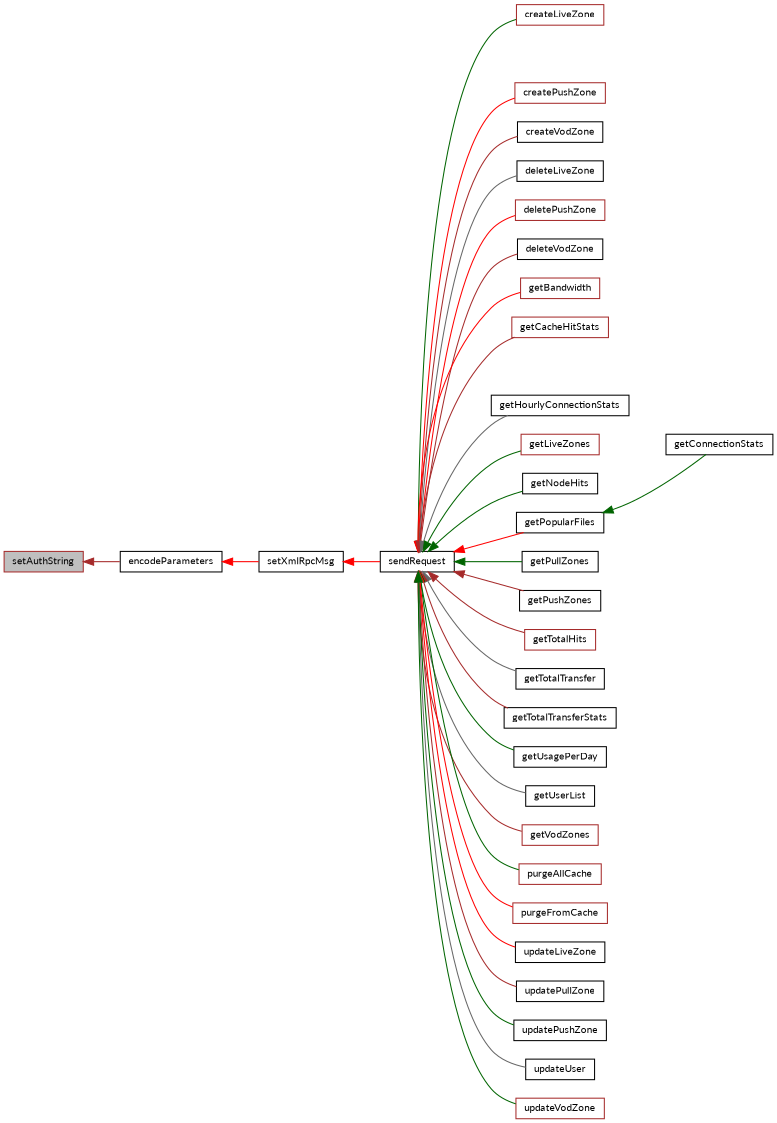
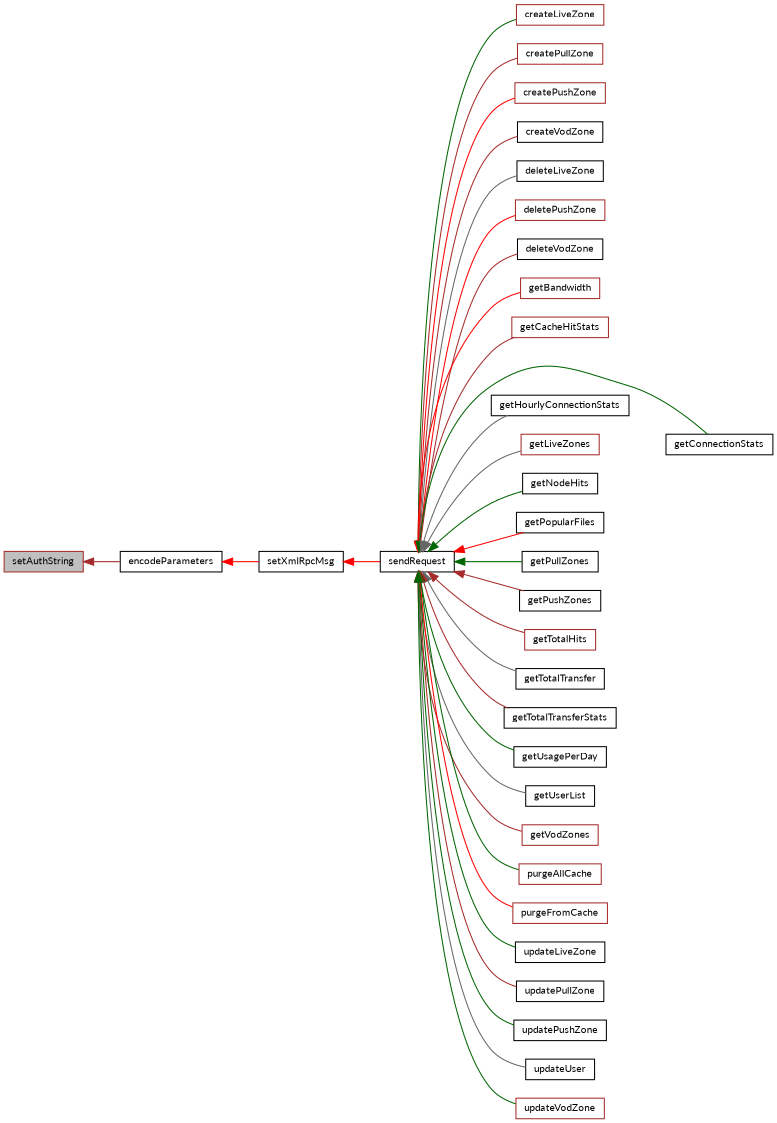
  digraph {
    fontname=Lato
    rankdir=LR
    node [color=black fillcolor=white fontname=Lato fontsize=10 shape=record style=filled]
    edge [color=brown dir=back fontname=Lato fontsize=10 labelfontname=Helvetica labelfontsize=10 style=solid]
    n1 [color=brown fillcolor=grey75 fontcolor=black height=0.2 label=setAuthString width=0.4]
    n2 [height=0.2 label=encodeParameters width=0.4]
    n3 [height=0.2 label=setXmlRpcMsg width=0.4]
    n4 [height=0.2 label=sendRequest width=0.4]
    n5 [color=brown height=0.2 label=createLiveZone width=0.4]
+   n6 [color=brown height=0.2 label=createPullZone width=0.4]
    n7 [color=brown height=0.2 label=createPushZone width=0.4]
    n8 [height=0.2 label=createVodZone width=0.4]
    n9 [height=0.2 label=deleteLiveZone width=0.4]
    n10 [color=brown height=0.2 label=deletePushZone width=0.4]
    n11 [height=0.2 label=deleteVodZone width=0.4]
    n12 [color=brown height=0.2 label=getBandwidth width=0.4]
    n13 [color=brown height=0.2 label=getCacheHitStats width=0.4]
    n14 [height=0.2 label=getConnectionStats width=0.4]
    n15 [height=0.2 label=getHourlyConnectionStats width=0.4]
    n16 [color=brown height=0.2 label=getLiveZones width=0.4]
    n17 [height=0.2 label=getNodeHits width=0.4]
    n18 [height=0.2 label=getPopularFiles width=0.4]
    n19 [height=0.2 label=getPullZones width=0.4]
    n20 [height=0.2 label=getPushZones width=0.4]
    n21 [color=brown height=0.2 label=getTotalHits width=0.4]
    n22 [height=0.2 label=getTotalTransfer width=0.4]
    n23 [height=0.2 label=getTotalTransferStats width=0.4]
    n24 [height=0.2 label=getUsagePerDay width=0.4]
    n25 [height=0.2 label=getUserList width=0.4]
    n26 [color=brown height=0.2 label=getVodZones width=0.4]
    n27 [color=brown height=0.2 label=purgeAllCache width=0.4]
    n28 [color=brown height=0.2 label=purgeFromCache width=0.4]
    n29 [height=0.2 label=updateLiveZone width=0.4]
    n30 [height=0.2 label=updatePullZone width=0.4]
    n31 [height=0.2 label=updatePushZone width=0.4]
    n32 [height=0.2 label=updateUser width=0.4]
    n33 [color=brown height=0.2 label=updateVodZone width=0.4]
    n1 -> n2
    n2 -> n3 [color=red]
    n3 -> n4 [color=red]
    n4 -> n5 [color=darkgreen]
+   n4 -> n6
    n4 -> n7 [color=red]
    n4 -> n8
    n4 -> n9 [color=gray40]
    n4 -> n10 [color=red]
    n4 -> n11
    n4 -> n12 [color=red]
    n4 -> n13
-   n18 -> n14 [color=darkgreen]
+   n4 -> n14 [color=darkgreen]
    n4 -> n15 [color=gray40]
-   n4 -> n16 [color=darkgreen]
+   n4 -> n16 [color=gray40]
    n4 -> n17 [color=darkgreen]
    n4 -> n18 [color=red]
    n4 -> n19 [color=darkgreen]
    n4 -> n20
    n4 -> n21
    n4 -> n22 [color=gray40]
    n4 -> n23
    n4 -> n24 [color=darkgreen]
    n4 -> n25 [color=gray40]
    n4 -> n26
    n4 -> n27 [color=darkgreen]
    n4 -> n28 [color=red]
-   n4 -> n29 [color=red]
+   n4 -> n29 [color=darkgreen]
    n4 -> n30
    n4 -> n31 [color=darkgreen]
    n4 -> n32 [color=gray40]
    n4 -> n33 [color=darkgreen]
  }
